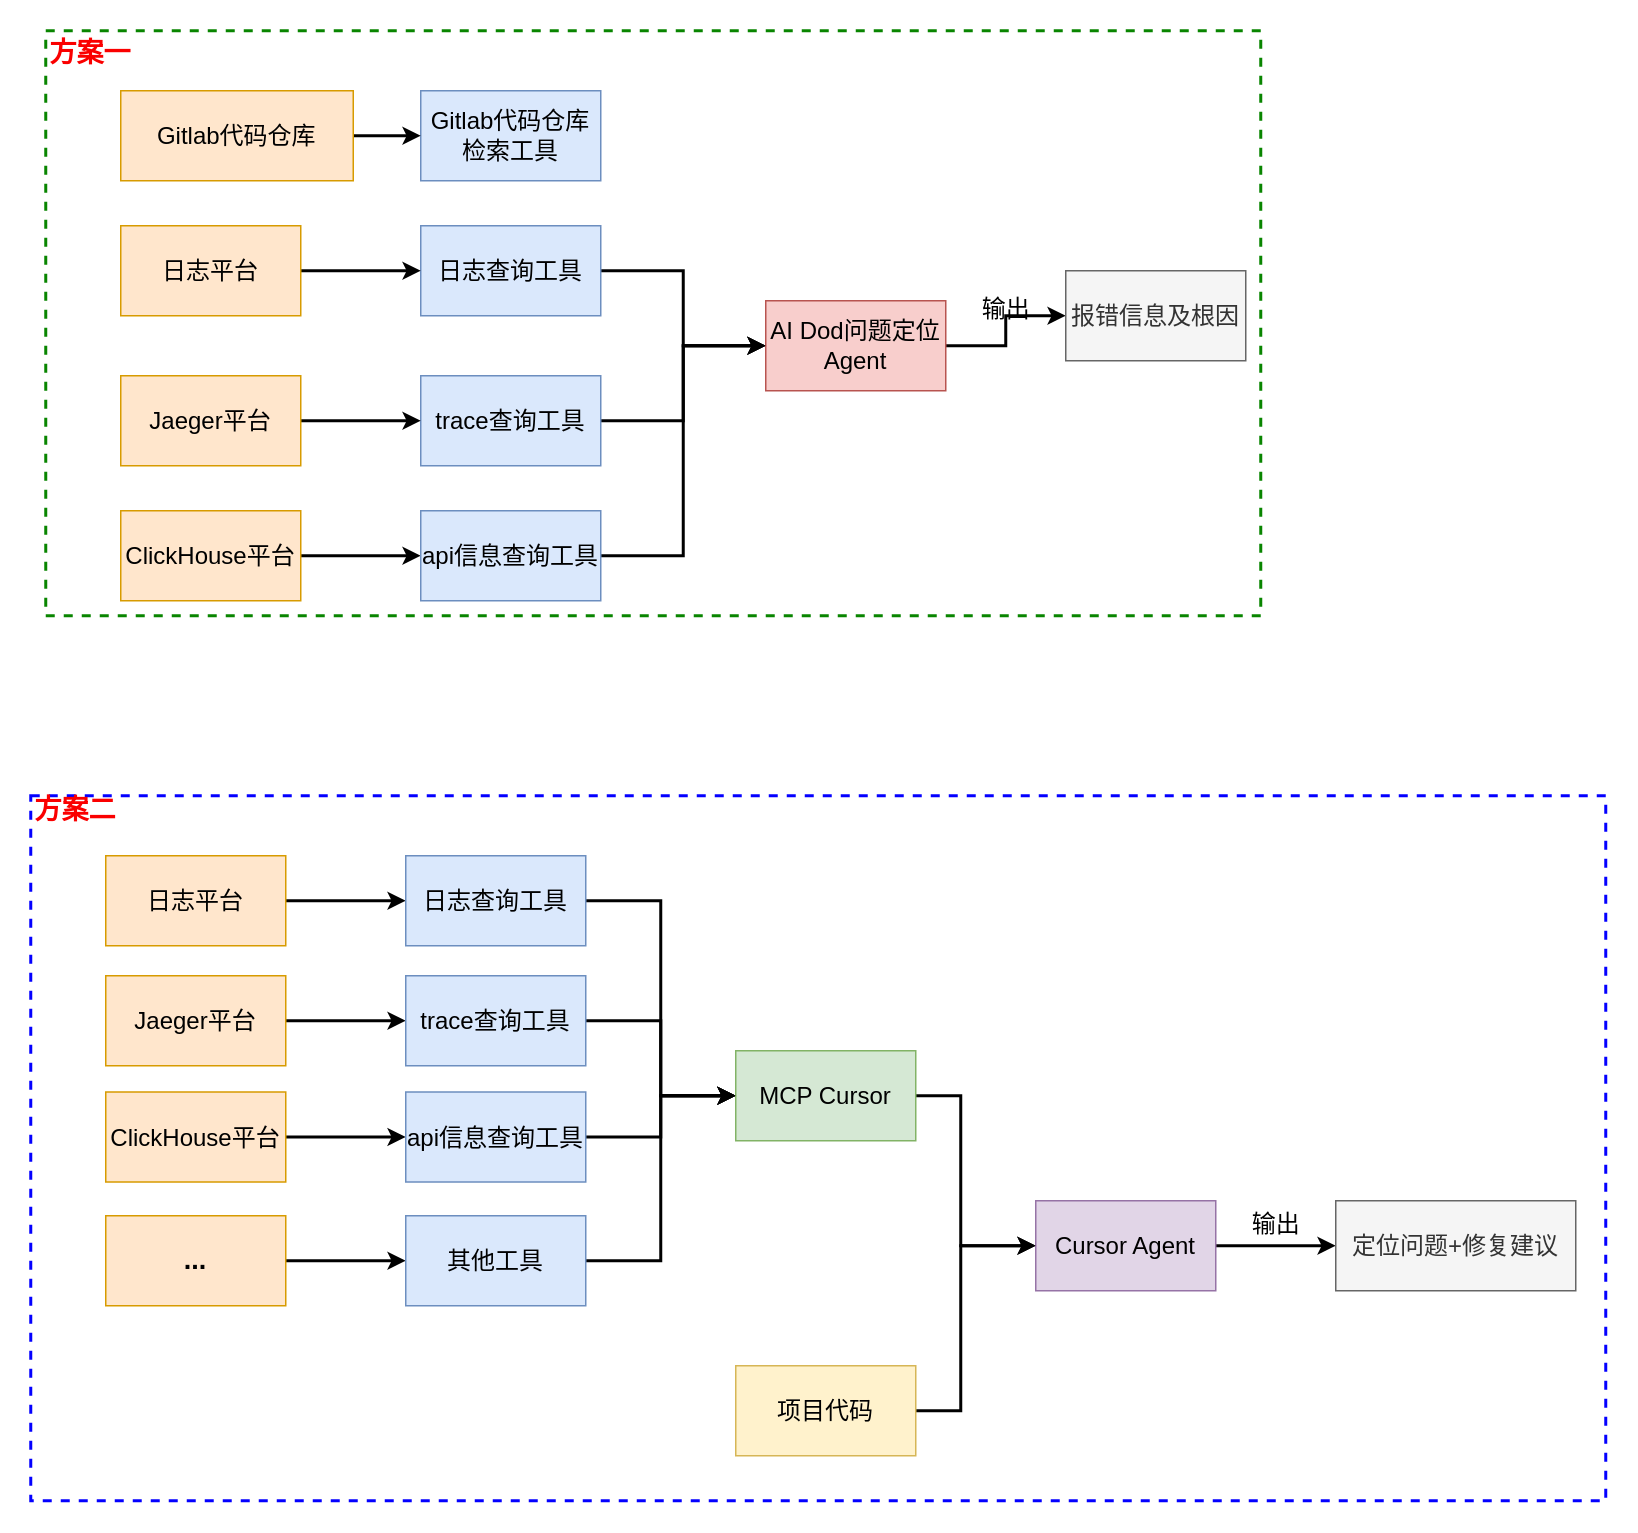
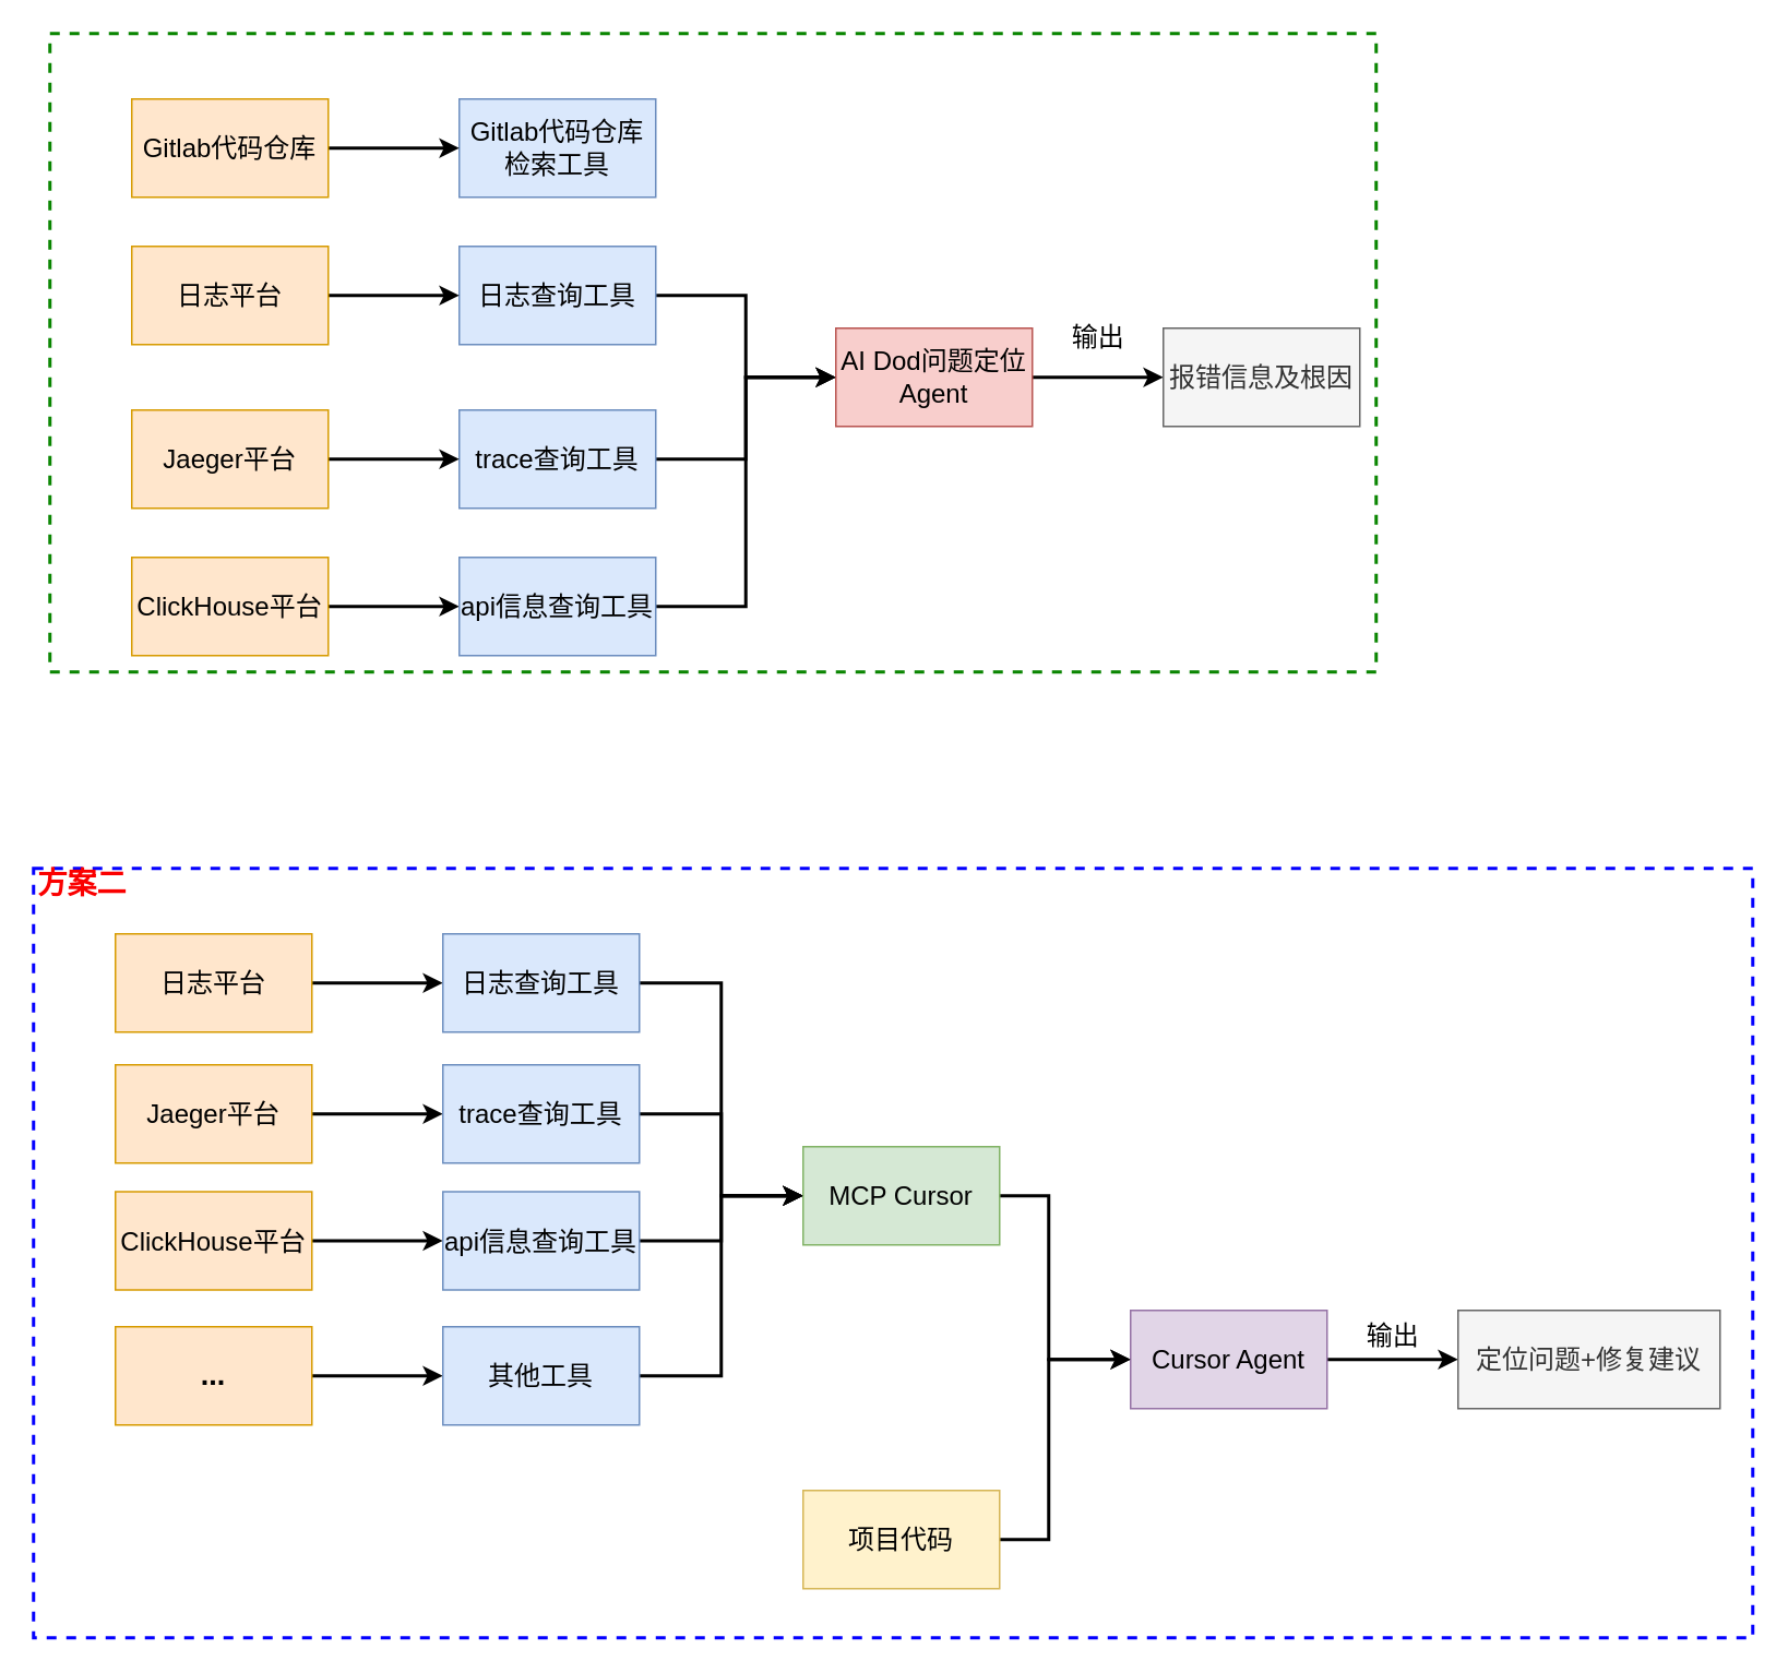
  <mxCell id="0" />
  <mxCell id="1" parent="0" />
  <mxCell id="2" value="" style="rounded=0;whiteSpace=wrap;html=1;dashed=1;strokeColor=light-dark(#0400ff, #ededed);strokeWidth=2;container=0;" vertex="1" parent="1"><mxGeometry x="20" y="530" width="1050" height="470" as="geometry" /></mxCell>
  <mxCell id="3" style="edgeStyle=orthogonalEdgeStyle;rounded=0;orthogonalLoop=1;jettySize=auto;html=1;exitX=1;exitY=0.5;exitDx=0;exitDy=0;entryX=0;entryY=0.5;entryDx=0;entryDy=0;strokeWidth=2;" edge="1" parent="1" source="4" target="6"><mxGeometry relative="1" as="geometry" /></mxCell>
  <mxCell id="4" value="&lt;font style=&quot;font-size: 16px;&quot;&gt;日志平台&lt;/font&gt;" style="rounded=0;whiteSpace=wrap;html=1;fillColor=#ffe6cc;strokeColor=#d79b00;container=0;" vertex="1" parent="1"><mxGeometry x="70" y="570" width="120" height="60" as="geometry" /></mxCell>
  <mxCell id="5" style="edgeStyle=orthogonalEdgeStyle;rounded=0;orthogonalLoop=1;jettySize=auto;html=1;exitX=1;exitY=0.5;exitDx=0;exitDy=0;entryX=0;entryY=0.5;entryDx=0;entryDy=0;strokeWidth=2;" edge="1" parent="1" source="6" target="16"><mxGeometry relative="1" as="geometry" /></mxCell>
  <mxCell id="6" value="&lt;span style=&quot;font-size: 16px;&quot;&gt;日志查询工具&lt;/span&gt;" style="rounded=0;whiteSpace=wrap;html=1;fillColor=#dae8fc;strokeColor=#6c8ebf;container=0;" vertex="1" parent="1"><mxGeometry x="270" y="570" width="120" height="60" as="geometry" /></mxCell>
  <mxCell id="7" style="edgeStyle=orthogonalEdgeStyle;rounded=0;orthogonalLoop=1;jettySize=auto;html=1;exitX=1;exitY=0.5;exitDx=0;exitDy=0;entryX=0;entryY=0.5;entryDx=0;entryDy=0;strokeWidth=2;" edge="1" parent="1" source="8" target="10"><mxGeometry relative="1" as="geometry" /></mxCell>
  <mxCell id="8" value="&lt;span style=&quot;font-size: 16px;&quot;&gt;Jaeger平台&lt;/span&gt;" style="rounded=0;whiteSpace=wrap;html=1;fillColor=#ffe6cc;strokeColor=#d79b00;container=0;" vertex="1" parent="1"><mxGeometry x="70" y="650" width="120" height="60" as="geometry" /></mxCell>
  <mxCell id="9" style="edgeStyle=orthogonalEdgeStyle;rounded=0;orthogonalLoop=1;jettySize=auto;html=1;exitX=1;exitY=0.5;exitDx=0;exitDy=0;entryX=0;entryY=0.5;entryDx=0;entryDy=0;strokeWidth=2;" edge="1" parent="1" source="10" target="16"><mxGeometry relative="1" as="geometry" /></mxCell>
  <mxCell id="10" value="&lt;span style=&quot;font-size: 16px;&quot;&gt;trace查询工具&lt;/span&gt;" style="rounded=0;whiteSpace=wrap;html=1;fillColor=#dae8fc;strokeColor=#6c8ebf;container=0;" vertex="1" parent="1"><mxGeometry x="270" y="650" width="120" height="60" as="geometry" /></mxCell>
  <mxCell id="11" style="edgeStyle=orthogonalEdgeStyle;rounded=0;orthogonalLoop=1;jettySize=auto;html=1;exitX=1;exitY=0.5;exitDx=0;exitDy=0;entryX=0;entryY=0.5;entryDx=0;entryDy=0;strokeWidth=2;" edge="1" parent="1" source="12" target="14"><mxGeometry relative="1" as="geometry" /></mxCell>
  <mxCell id="12" value="&lt;span style=&quot;font-size: 16px;&quot;&gt;ClickHouse平台&lt;/span&gt;" style="rounded=0;whiteSpace=wrap;html=1;fillColor=#ffe6cc;strokeColor=#d79b00;container=0;" vertex="1" parent="1"><mxGeometry x="70" y="727.5" width="120" height="60" as="geometry" /></mxCell>
  <mxCell id="13" style="edgeStyle=orthogonalEdgeStyle;rounded=0;orthogonalLoop=1;jettySize=auto;html=1;exitX=1;exitY=0.5;exitDx=0;exitDy=0;entryX=0;entryY=0.5;entryDx=0;entryDy=0;strokeWidth=2;" edge="1" parent="1" source="14" target="16"><mxGeometry relative="1" as="geometry" /></mxCell>
  <mxCell id="14" value="&lt;span style=&quot;font-size: 16px;&quot;&gt;api信息查询工具&lt;/span&gt;" style="rounded=0;whiteSpace=wrap;html=1;fillColor=#dae8fc;strokeColor=#6c8ebf;container=0;" vertex="1" parent="1"><mxGeometry x="270" y="727.5" width="120" height="60" as="geometry" /></mxCell>
  <mxCell id="15" style="edgeStyle=orthogonalEdgeStyle;rounded=0;orthogonalLoop=1;jettySize=auto;html=1;exitX=1;exitY=0.5;exitDx=0;exitDy=0;entryX=0;entryY=0.5;entryDx=0;entryDy=0;strokeWidth=2;" edge="1" parent="1" source="16" target="22"><mxGeometry relative="1" as="geometry"><Array as="points"><mxPoint x="640" y="730" /><mxPoint x="640" y="830" /></Array></mxGeometry></mxCell>
  <mxCell id="16" value="&lt;font style=&quot;font-size: 16px;&quot;&gt;MCP Cursor&lt;/font&gt;" style="rounded=0;whiteSpace=wrap;html=1;fillColor=#d5e8d4;strokeColor=#82b366;container=0;" vertex="1" parent="1"><mxGeometry x="490" y="700" width="120" height="60" as="geometry" /></mxCell>
  <mxCell id="17" style="edgeStyle=orthogonalEdgeStyle;rounded=0;orthogonalLoop=1;jettySize=auto;html=1;exitX=1;exitY=0.5;exitDx=0;exitDy=0;strokeWidth=2;" edge="1" parent="1" source="18" target="20"><mxGeometry relative="1" as="geometry" /></mxCell>
  <mxCell id="18" value="&lt;b style=&quot;&quot;&gt;&lt;font style=&quot;font-size: 18px;&quot;&gt;...&lt;/font&gt;&lt;/b&gt;" style="rounded=0;whiteSpace=wrap;html=1;fillColor=#ffe6cc;strokeColor=#d79b00;container=0;" vertex="1" parent="1"><mxGeometry x="70" y="810" width="120" height="60" as="geometry" /></mxCell>
  <mxCell id="19" style="edgeStyle=orthogonalEdgeStyle;rounded=0;orthogonalLoop=1;jettySize=auto;html=1;exitX=1;exitY=0.5;exitDx=0;exitDy=0;entryX=0;entryY=0.5;entryDx=0;entryDy=0;strokeWidth=2;" edge="1" parent="1" source="20" target="16"><mxGeometry relative="1" as="geometry" /></mxCell>
  <mxCell id="20" value="&lt;span style=&quot;font-size: 16px;&quot;&gt;其他工具&lt;/span&gt;" style="rounded=0;whiteSpace=wrap;html=1;fillColor=#dae8fc;strokeColor=#6c8ebf;container=0;" vertex="1" parent="1"><mxGeometry x="270" y="810" width="120" height="60" as="geometry" /></mxCell>
  <mxCell id="21" style="edgeStyle=orthogonalEdgeStyle;rounded=0;orthogonalLoop=1;jettySize=auto;html=1;exitX=1;exitY=0.5;exitDx=0;exitDy=0;entryX=0;entryY=0.5;entryDx=0;entryDy=0;strokeWidth=2;" edge="1" parent="1" source="22" target="25"><mxGeometry relative="1" as="geometry" /></mxCell>
  <mxCell id="22" value="&lt;font style=&quot;font-size: 16px;&quot;&gt;Cursor Agent&lt;/font&gt;" style="rounded=0;whiteSpace=wrap;html=1;fillColor=#e1d5e7;strokeColor=#9673a6;container=0;" vertex="1" parent="1"><mxGeometry x="690" y="800" width="120" height="60" as="geometry" /></mxCell>
  <mxCell id="23" style="edgeStyle=orthogonalEdgeStyle;rounded=0;orthogonalLoop=1;jettySize=auto;html=1;exitX=1;exitY=0.5;exitDx=0;exitDy=0;entryX=0;entryY=0.5;entryDx=0;entryDy=0;strokeWidth=2;" edge="1" parent="1" source="24" target="22"><mxGeometry relative="1" as="geometry"><Array as="points"><mxPoint x="640" y="940" /><mxPoint x="640" y="830" /></Array></mxGeometry></mxCell>
  <mxCell id="24" value="&lt;span style=&quot;font-size: 16px;&quot;&gt;项目代码&lt;/span&gt;" style="rounded=0;whiteSpace=wrap;html=1;fillColor=#fff2cc;strokeColor=#d6b656;container=0;" vertex="1" parent="1"><mxGeometry x="490" y="910" width="120" height="60" as="geometry" /></mxCell>
  <mxCell id="25" value="&lt;font style=&quot;font-size: 16px;&quot;&gt;定位问题+修复建议&lt;/font&gt;" style="rounded=0;whiteSpace=wrap;html=1;fillColor=#f5f5f5;fontColor=#333333;strokeColor=#666666;container=0;" vertex="1" parent="1"><mxGeometry x="890" y="800" width="160" height="60" as="geometry" /></mxCell>
  <mxCell id="26" value="&lt;font style=&quot;color: light-dark(rgb(250, 0, 0), rgb(237, 237, 237)); font-size: 18px;&quot;&gt;&lt;b style=&quot;&quot;&gt;方案二&lt;/b&gt;&lt;/font&gt;" style="text;html=1;align=center;verticalAlign=middle;whiteSpace=wrap;rounded=0;container=0;" vertex="1" parent="1"><mxGeometry x="20" y="525" width="60" height="30" as="geometry" /></mxCell>
  <mxCell id="27" value="&lt;font style=&quot;font-size: 16px;&quot;&gt;输出&lt;/font&gt;" style="text;html=1;align=center;verticalAlign=middle;resizable=0;points=[];autosize=1;strokeColor=none;fillColor=none;" vertex="1" parent="1"><mxGeometry x="820" y="800" width="60" height="30" as="geometry" /></mxCell>
  <mxCell id="28" value="" style="group" vertex="1" connectable="0" parent="1"><mxGeometry x="30" y="20" width="810" height="390" as="geometry" /></mxCell>
  <mxCell id="29" value="" style="rounded=0;whiteSpace=wrap;html=1;dashed=1;strokeWidth=2;strokeColor=light-dark(#098500, #ededed);container=0;" vertex="1" parent="28"><mxGeometry width="810" height="390" as="geometry" /></mxCell>
- <mxCell id="30" value="&lt;font style=&quot;color: light-dark(rgb(250, 0, 0), rgb(237, 237, 237)); font-size: 18px;&quot;&gt;&lt;b style=&quot;&quot;&gt;方案一&lt;/b&gt;&lt;/font&gt;" style="text;html=1;align=center;verticalAlign=middle;whiteSpace=wrap;rounded=0;container=0;" vertex="1" parent="28"><mxGeometry width="60" height="30" as="geometry" /></mxCell>
  <mxCell id="31" value="&lt;font style=&quot;font-size: 16px;&quot;&gt;Gitlab代码仓库检索工具&lt;/font&gt;" style="rounded=0;whiteSpace=wrap;html=1;fillColor=#dae8fc;strokeColor=#6c8ebf;container=0;" vertex="1" parent="28"><mxGeometry x="250" y="40" width="120" height="60" as="geometry" /></mxCell>
  <mxCell id="32" style="edgeStyle=orthogonalEdgeStyle;rounded=0;orthogonalLoop=1;jettySize=auto;html=1;exitX=1;exitY=0.5;exitDx=0;exitDy=0;entryX=0;entryY=0.5;entryDx=0;entryDy=0;strokeWidth=2;" edge="1" parent="28" source="33" target="31"><mxGeometry relative="1" as="geometry" /></mxCell>
- <mxCell id="33" value="&lt;font style=&quot;font-size: 16px;&quot;&gt;Gitlab代码仓库&lt;/font&gt;" style="rounded=0;whiteSpace=wrap;html=1;fillColor=#ffe6cc;strokeColor=#d79b00;container=0;" vertex="1" parent="28"><mxGeometry x="50" y="40" width="155" height="60" as="geometry" /></mxCell>
+ <mxCell id="33" value="&lt;font style=&quot;font-size: 16px;&quot;&gt;Gitlab代码仓库&lt;/font&gt;" style="rounded=0;whiteSpace=wrap;html=1;fillColor=#ffe6cc;strokeColor=#d79b00;container=0;" vertex="1" parent="28"><mxGeometry x="50" y="40" width="120" height="60" as="geometry" /></mxCell>
  <mxCell id="34" style="edgeStyle=orthogonalEdgeStyle;rounded=0;orthogonalLoop=1;jettySize=auto;html=1;exitX=1;exitY=0.5;exitDx=0;exitDy=0;entryX=0;entryY=0.5;entryDx=0;entryDy=0;strokeWidth=2;" edge="1" parent="28" source="35" target="43"><mxGeometry relative="1" as="geometry" /></mxCell>
  <mxCell id="35" value="&lt;span style=&quot;font-size: 16px;&quot;&gt;日志查询工具&lt;/span&gt;" style="rounded=0;whiteSpace=wrap;html=1;fillColor=#dae8fc;strokeColor=#6c8ebf;container=0;" vertex="1" parent="28"><mxGeometry x="250" y="130" width="120" height="60" as="geometry" /></mxCell>
  <mxCell id="36" style="edgeStyle=orthogonalEdgeStyle;rounded=0;orthogonalLoop=1;jettySize=auto;html=1;exitX=1;exitY=0.5;exitDx=0;exitDy=0;entryX=0;entryY=0.5;entryDx=0;entryDy=0;strokeWidth=2;" edge="1" parent="28" source="37" target="43"><mxGeometry relative="1" as="geometry" /></mxCell>
  <mxCell id="37" value="&lt;span style=&quot;font-size: 16px;&quot;&gt;trace查询工具&lt;/span&gt;" style="rounded=0;whiteSpace=wrap;html=1;fillColor=#dae8fc;strokeColor=#6c8ebf;container=0;" vertex="1" parent="28"><mxGeometry x="250" y="230" width="120" height="60" as="geometry" /></mxCell>
  <mxCell id="38" value="" style="edgeStyle=orthogonalEdgeStyle;rounded=0;orthogonalLoop=1;jettySize=auto;html=1;strokeWidth=2;" edge="1" parent="28" source="39" target="35"><mxGeometry relative="1" as="geometry" /></mxCell>
  <mxCell id="39" value="&lt;font style=&quot;font-size: 16px;&quot;&gt;日志平台&lt;/font&gt;" style="rounded=0;whiteSpace=wrap;html=1;fillColor=#ffe6cc;strokeColor=#d79b00;container=0;" vertex="1" parent="28"><mxGeometry x="50" y="130" width="120" height="60" as="geometry" /></mxCell>
  <mxCell id="40" style="edgeStyle=orthogonalEdgeStyle;rounded=0;orthogonalLoop=1;jettySize=auto;html=1;exitX=1;exitY=0.5;exitDx=0;exitDy=0;entryX=0;entryY=0.5;entryDx=0;entryDy=0;strokeWidth=2;" edge="1" parent="28" source="41" target="37"><mxGeometry relative="1" as="geometry" /></mxCell>
  <mxCell id="41" value="&lt;span style=&quot;font-size: 16px;&quot;&gt;Jaeger平台&lt;/span&gt;" style="rounded=0;whiteSpace=wrap;html=1;fillColor=#ffe6cc;strokeColor=#d79b00;container=0;" vertex="1" parent="28"><mxGeometry x="50" y="230" width="120" height="60" as="geometry" /></mxCell>
  <mxCell id="42" style="edgeStyle=orthogonalEdgeStyle;rounded=0;orthogonalLoop=1;jettySize=auto;html=1;exitX=1;exitY=0.5;exitDx=0;exitDy=0;entryX=0;entryY=0.5;entryDx=0;entryDy=0;strokeWidth=2;" edge="1" parent="28" source="43" target="44"><mxGeometry relative="1" as="geometry" /></mxCell>
  <mxCell id="43" value="&lt;font style=&quot;font-size: 16px;&quot;&gt;AI Dod问题定位Agent&lt;/font&gt;" style="rounded=0;whiteSpace=wrap;html=1;fillColor=#f8cecc;strokeColor=#b85450;container=0;" vertex="1" parent="28"><mxGeometry x="480" y="180" width="120" height="60" as="geometry" /></mxCell>
- <mxCell id="44" value="&lt;span style=&quot;font-size: 16px;&quot;&gt;报错信息及根因&lt;/span&gt;" style="rounded=0;whiteSpace=wrap;html=1;fillColor=#f5f5f5;fontColor=#333333;strokeColor=#666666;container=0;" vertex="1" parent="28"><mxGeometry x="680" y="160" width="120" height="60" as="geometry" /></mxCell>
+ <mxCell id="44" value="&lt;span style=&quot;font-size: 16px;&quot;&gt;报错信息及根因&lt;/span&gt;" style="rounded=0;whiteSpace=wrap;html=1;fillColor=#f5f5f5;fontColor=#333333;strokeColor=#666666;container=0;" vertex="1" parent="28"><mxGeometry x="680" y="180" width="120" height="60" as="geometry" /></mxCell>
  <mxCell id="45" value="&lt;font style=&quot;font-size: 16px;&quot;&gt;输出&lt;/font&gt;" style="text;html=1;align=center;verticalAlign=middle;resizable=0;points=[];autosize=1;strokeColor=none;fillColor=none;container=0;" vertex="1" parent="28"><mxGeometry x="610" y="170" width="60" height="30" as="geometry" /></mxCell>
  <mxCell id="46" style="edgeStyle=orthogonalEdgeStyle;rounded=0;orthogonalLoop=1;jettySize=auto;html=1;exitX=1;exitY=0.5;exitDx=0;exitDy=0;entryX=0;entryY=0.5;entryDx=0;entryDy=0;strokeWidth=2;" edge="1" parent="28" source="47" target="49"><mxGeometry relative="1" as="geometry" /></mxCell>
  <mxCell id="47" value="&lt;span style=&quot;font-size: 16px;&quot;&gt;ClickHouse平台&lt;/span&gt;" style="rounded=0;whiteSpace=wrap;html=1;fillColor=#ffe6cc;strokeColor=#d79b00;container=0;" vertex="1" parent="28"><mxGeometry x="50" y="320" width="120" height="60" as="geometry" /></mxCell>
  <mxCell id="48" style="edgeStyle=orthogonalEdgeStyle;rounded=0;orthogonalLoop=1;jettySize=auto;html=1;exitX=1;exitY=0.5;exitDx=0;exitDy=0;entryX=0;entryY=0.5;entryDx=0;entryDy=0;strokeWidth=2;" edge="1" parent="28" source="49" target="43"><mxGeometry relative="1" as="geometry" /></mxCell>
  <mxCell id="49" value="&lt;span style=&quot;font-size: 16px;&quot;&gt;api信息查询工具&lt;/span&gt;" style="rounded=0;whiteSpace=wrap;html=1;fillColor=#dae8fc;strokeColor=#6c8ebf;container=0;" vertex="1" parent="28"><mxGeometry x="250" y="320" width="120" height="60" as="geometry" /></mxCell>
